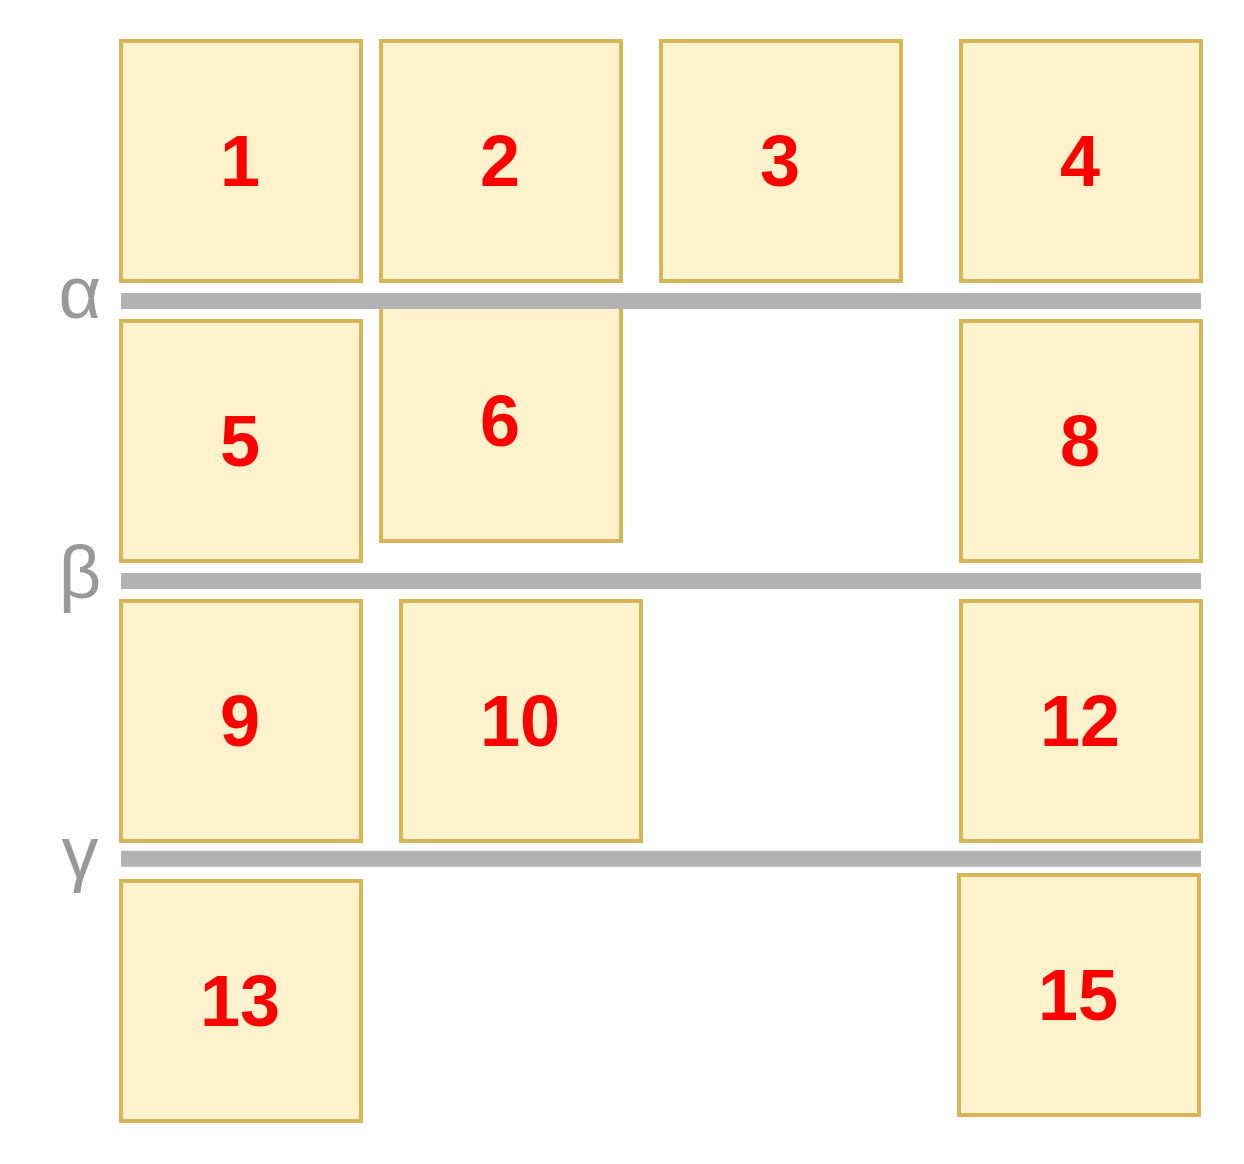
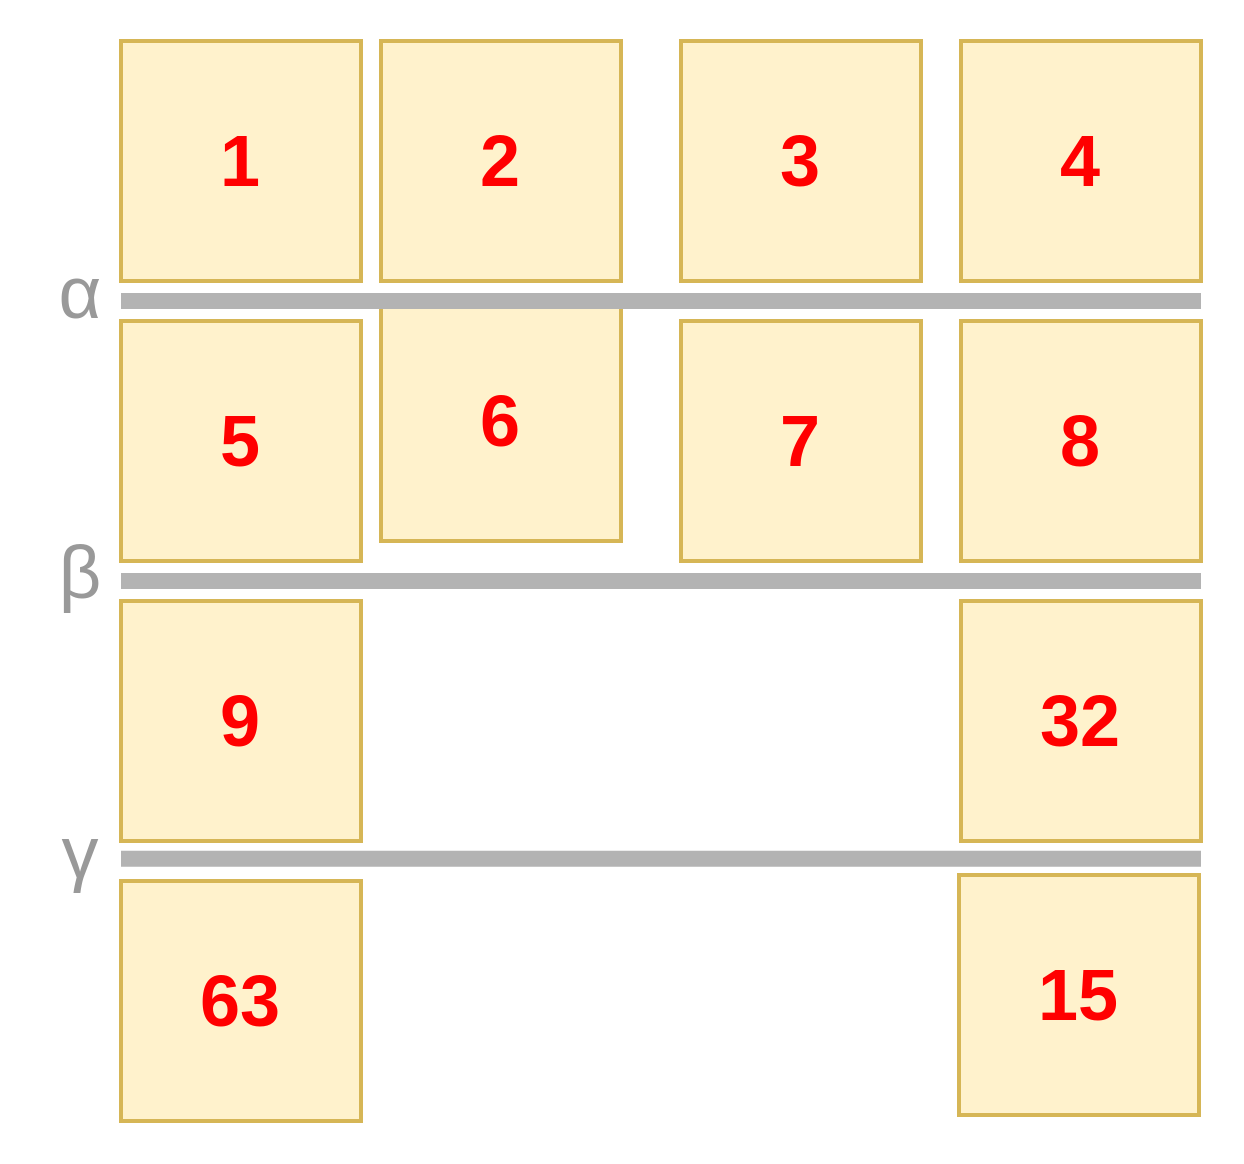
  <mxCell id="0" />
  <mxCell id="1" parent="0" />
  <mxCell id="2" value="&lt;font style=&quot;font-size: 36px;&quot;&gt;&lt;b style=&quot;font-size: 36px;&quot;&gt;1&lt;/b&gt;&lt;/font&gt;" style="text;html=1;align=center;verticalAlign=middle;whiteSpace=wrap;rounded=0;strokeColor=#d6b656;strokeWidth=2;fontSize=36;fillColor=#fff2cc;fontColor=#FF0000;" parent="1" vertex="1"><mxGeometry x="60" y="20" width="120" height="120" as="geometry" /></mxCell>
  <mxCell id="3" value="&lt;font style=&quot;font-size: 36px;&quot;&gt;&lt;b style=&quot;font-size: 36px;&quot;&gt;2&lt;/b&gt;&lt;/font&gt;" style="text;html=1;align=center;verticalAlign=middle;whiteSpace=wrap;rounded=0;strokeColor=#d6b656;strokeWidth=2;fontSize=36;fillColor=#fff2cc;fontColor=#FF0000;" parent="1" vertex="1"><mxGeometry x="190" y="20" width="120" height="120" as="geometry" /></mxCell>
- <mxCell id="4" value="&lt;font style=&quot;font-size: 36px;&quot;&gt;&lt;b style=&quot;font-size: 36px;&quot;&gt;3&lt;/b&gt;&lt;/font&gt;" style="text;html=1;align=center;verticalAlign=middle;whiteSpace=wrap;rounded=0;strokeColor=#d6b656;strokeWidth=2;fontSize=36;fillColor=#fff2cc;fontColor=#FF0000;" parent="1" vertex="1"><mxGeometry x="330" y="20" width="120" height="120" as="geometry" /></mxCell>
+ <mxCell id="4" value="&lt;font style=&quot;font-size: 36px;&quot;&gt;&lt;b style=&quot;font-size: 36px;&quot;&gt;3&lt;/b&gt;&lt;/font&gt;" style="text;html=1;align=center;verticalAlign=middle;whiteSpace=wrap;rounded=0;strokeColor=#d6b656;strokeWidth=2;fontSize=36;fillColor=#fff2cc;fontColor=#FF0000;" parent="1" vertex="1"><mxGeometry x="340" y="20" width="120" height="120" as="geometry" /></mxCell>
  <mxCell id="5" value="&lt;font style=&quot;font-size: 36px;&quot;&gt;&lt;b style=&quot;font-size: 36px;&quot;&gt;4&lt;/b&gt;&lt;/font&gt;" style="text;html=1;align=center;verticalAlign=middle;whiteSpace=wrap;rounded=0;strokeColor=#d6b656;strokeWidth=2;fontSize=36;fillColor=#fff2cc;fontColor=#FF0000;" parent="1" vertex="1"><mxGeometry x="480" y="20" width="120" height="120" as="geometry" /></mxCell>
  <mxCell id="6" value="&lt;font style=&quot;font-size: 36px&quot;&gt;&lt;b style=&quot;font-size: 36px&quot;&gt;5&lt;/b&gt;&lt;/font&gt;" style="text;html=1;align=center;verticalAlign=middle;whiteSpace=wrap;rounded=0;strokeColor=#d6b656;strokeWidth=2;fontSize=36;fillColor=#fff2cc;fontColor=#FF0000;" parent="1" vertex="1"><mxGeometry x="60" y="160" width="120" height="120" as="geometry" /></mxCell>
  <mxCell id="7" value="&lt;font style=&quot;font-size: 36px&quot;&gt;&lt;b style=&quot;font-size: 36px&quot;&gt;6&lt;/b&gt;&lt;/font&gt;" style="text;html=1;align=center;verticalAlign=middle;whiteSpace=wrap;rounded=0;strokeColor=#d6b656;strokeWidth=2;fontSize=36;fillColor=#fff2cc;fontColor=#FF0000;" parent="1" vertex="1"><mxGeometry x="190" y="150" width="120" height="120" as="geometry" /></mxCell>
+ <mxCell id="8" value="&lt;font style=&quot;font-size: 36px&quot;&gt;&lt;b style=&quot;font-size: 36px&quot;&gt;7&lt;/b&gt;&lt;/font&gt;" style="text;html=1;align=center;verticalAlign=middle;whiteSpace=wrap;rounded=0;strokeColor=#d6b656;strokeWidth=2;fontSize=36;fillColor=#fff2cc;fontColor=#FF0000;" parent="1" vertex="1"><mxGeometry x="340" y="160" width="120" height="120" as="geometry" /></mxCell>
  <mxCell id="9" value="&lt;font style=&quot;font-size: 36px&quot;&gt;&lt;b style=&quot;font-size: 36px&quot;&gt;8&lt;/b&gt;&lt;/font&gt;" style="text;html=1;align=center;verticalAlign=middle;whiteSpace=wrap;rounded=0;strokeColor=#d6b656;strokeWidth=2;fontSize=36;fillColor=#fff2cc;fontColor=#FF0000;" parent="1" vertex="1"><mxGeometry x="480" y="160" width="120" height="120" as="geometry" /></mxCell>
  <mxCell id="10" value="&lt;font style=&quot;font-size: 36px&quot;&gt;&lt;b style=&quot;font-size: 36px&quot;&gt;9&lt;/b&gt;&lt;/font&gt;" style="text;html=1;align=center;verticalAlign=middle;whiteSpace=wrap;rounded=0;strokeColor=#d6b656;strokeWidth=2;fontSize=36;fillColor=#fff2cc;fontColor=#FF0000;" parent="1" vertex="1"><mxGeometry x="60" y="300" width="120" height="120" as="geometry" /></mxCell>
- <mxCell id="11" value="&lt;font style=&quot;font-size: 36px&quot;&gt;&lt;b style=&quot;font-size: 36px&quot;&gt;10&lt;/b&gt;&lt;/font&gt;" style="text;html=1;align=center;verticalAlign=middle;whiteSpace=wrap;rounded=0;strokeColor=#d6b656;strokeWidth=2;fontSize=36;fillColor=#fff2cc;fontColor=#FF0000;" parent="1" vertex="1"><mxGeometry x="200" y="300" width="120" height="120" as="geometry" /></mxCell>
- <mxCell id="12" value="&lt;font style=&quot;font-size: 36px&quot;&gt;&lt;b style=&quot;font-size: 36px&quot;&gt;12&lt;/b&gt;&lt;/font&gt;" style="text;html=1;align=center;verticalAlign=middle;whiteSpace=wrap;rounded=0;strokeColor=#d6b656;strokeWidth=2;fontSize=36;fillColor=#fff2cc;fontColor=#FF0000;" parent="1" vertex="1"><mxGeometry x="480" y="300" width="120" height="120" as="geometry" /></mxCell>
- <mxCell id="13" value="&lt;font style=&quot;font-size: 36px&quot;&gt;&lt;b style=&quot;font-size: 36px&quot;&gt;13&lt;/b&gt;&lt;/font&gt;" style="text;html=1;align=center;verticalAlign=middle;whiteSpace=wrap;rounded=0;strokeColor=#d6b656;strokeWidth=2;fontSize=36;fillColor=#fff2cc;fontColor=#FF0000;" parent="1" vertex="1"><mxGeometry x="60" y="440" width="120" height="120" as="geometry" /></mxCell>
+ <mxCell id="12" value="&lt;font style=&quot;font-size: 36px&quot;&gt;&lt;b style=&quot;font-size: 36px&quot;&gt;32&lt;/b&gt;&lt;/font&gt;" style="text;html=1;align=center;verticalAlign=middle;whiteSpace=wrap;rounded=0;strokeColor=#d6b656;strokeWidth=2;fontSize=36;fillColor=#fff2cc;fontColor=#FF0000;" parent="1" vertex="1"><mxGeometry x="480" y="300" width="120" height="120" as="geometry" /></mxCell>
+ <mxCell id="13" value="&lt;font style=&quot;font-size: 36px&quot;&gt;&lt;b style=&quot;font-size: 36px&quot;&gt;63&lt;/b&gt;&lt;/font&gt;" style="text;html=1;align=center;verticalAlign=middle;whiteSpace=wrap;rounded=0;strokeColor=#d6b656;strokeWidth=2;fontSize=36;fillColor=#fff2cc;fontColor=#FF0000;" parent="1" vertex="1"><mxGeometry x="60" y="440" width="120" height="120" as="geometry" /></mxCell>
  <mxCell id="14" value="&lt;font style=&quot;font-size: 36px&quot;&gt;&lt;b style=&quot;font-size: 36px&quot;&gt;15&lt;/b&gt;&lt;/font&gt;" style="text;html=1;align=center;verticalAlign=middle;whiteSpace=wrap;rounded=0;strokeColor=#d6b656;strokeWidth=2;fontSize=36;fillColor=#fff2cc;fontColor=#FF0000;" parent="1" vertex="1"><mxGeometry x="479" y="437" width="120" height="120" as="geometry" /></mxCell>
  <mxCell id="15" value="" style="endArrow=none;html=1;strokeWidth=8;fontSize=24;fontColor=#FF0000;strokeColor=#B3B3B3;" parent="1" edge="1"><mxGeometry width="50" height="50" relative="1" as="geometry"><mxPoint x="60" y="150" as="sourcePoint" /><mxPoint x="600" y="150" as="targetPoint" /></mxGeometry></mxCell>
  <mxCell id="16" value="" style="endArrow=none;html=1;strokeWidth=8;fontSize=24;fontColor=#FF0000;strokeColor=#B3B3B3;" parent="1" edge="1"><mxGeometry width="50" height="50" relative="1" as="geometry"><mxPoint x="60" y="290" as="sourcePoint" /><mxPoint x="600" y="290" as="targetPoint" /></mxGeometry></mxCell>
  <mxCell id="17" value="" style="endArrow=none;html=1;strokeWidth=8;fontSize=24;fontColor=#FF0000;strokeColor=#B3B3B3;" parent="1" edge="1"><mxGeometry width="50" height="50" relative="1" as="geometry"><mxPoint x="60" y="428.82" as="sourcePoint" /><mxPoint x="600" y="428.82" as="targetPoint" /></mxGeometry></mxCell>
  <mxCell id="18" value="&lt;font color=&quot;#999999&quot;&gt;&lt;span style=&quot;font-size: 37px&quot;&gt;α&lt;/span&gt;&lt;/font&gt;" style="text;html=1;strokeColor=none;fillColor=none;align=center;verticalAlign=middle;whiteSpace=wrap;rounded=0;fontSize=24;fontColor=#FF0000;" parent="1" vertex="1"><mxGeometry x="20" y="137" width="40" height="20" as="geometry" /></mxCell>
  <mxCell id="19" value="&lt;font color=&quot;#999999&quot;&gt;&lt;span style=&quot;font-size: 37px&quot;&gt;β&lt;/span&gt;&lt;/font&gt;" style="text;html=1;strokeColor=none;fillColor=none;align=center;verticalAlign=middle;whiteSpace=wrap;rounded=0;fontSize=24;fontColor=#FF0000;" parent="1" vertex="1"><mxGeometry x="20" y="277" width="40" height="20" as="geometry" /></mxCell>
  <mxCell id="20" value="&lt;font color=&quot;#999999&quot;&gt;&lt;span style=&quot;font-size: 37px&quot;&gt;γ&lt;/span&gt;&lt;/font&gt;" style="text;html=1;strokeColor=none;fillColor=none;align=center;verticalAlign=middle;whiteSpace=wrap;rounded=0;fontSize=24;fontColor=#FF0000;" parent="1" vertex="1"><mxGeometry x="20" y="417" width="40" height="20" as="geometry" /></mxCell>
